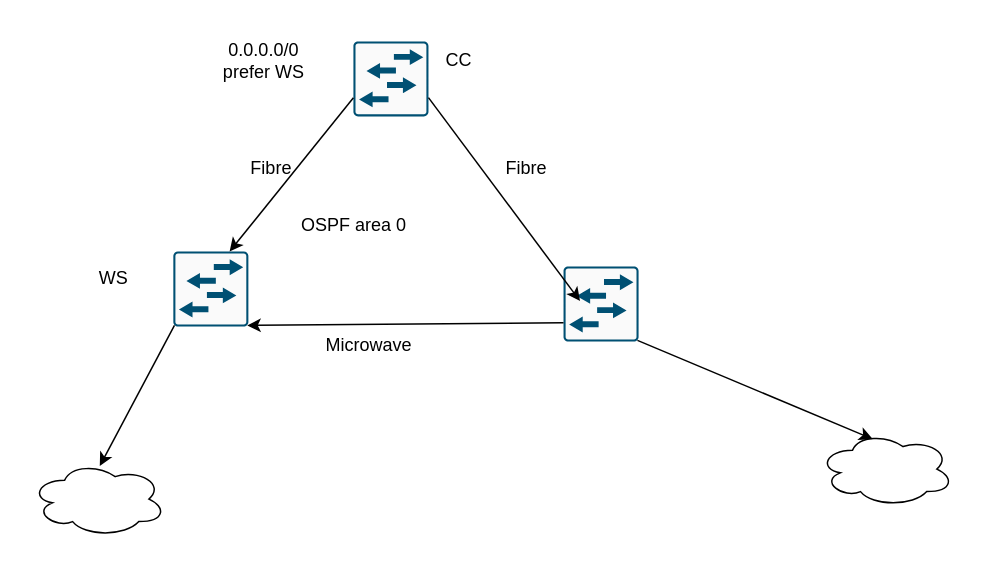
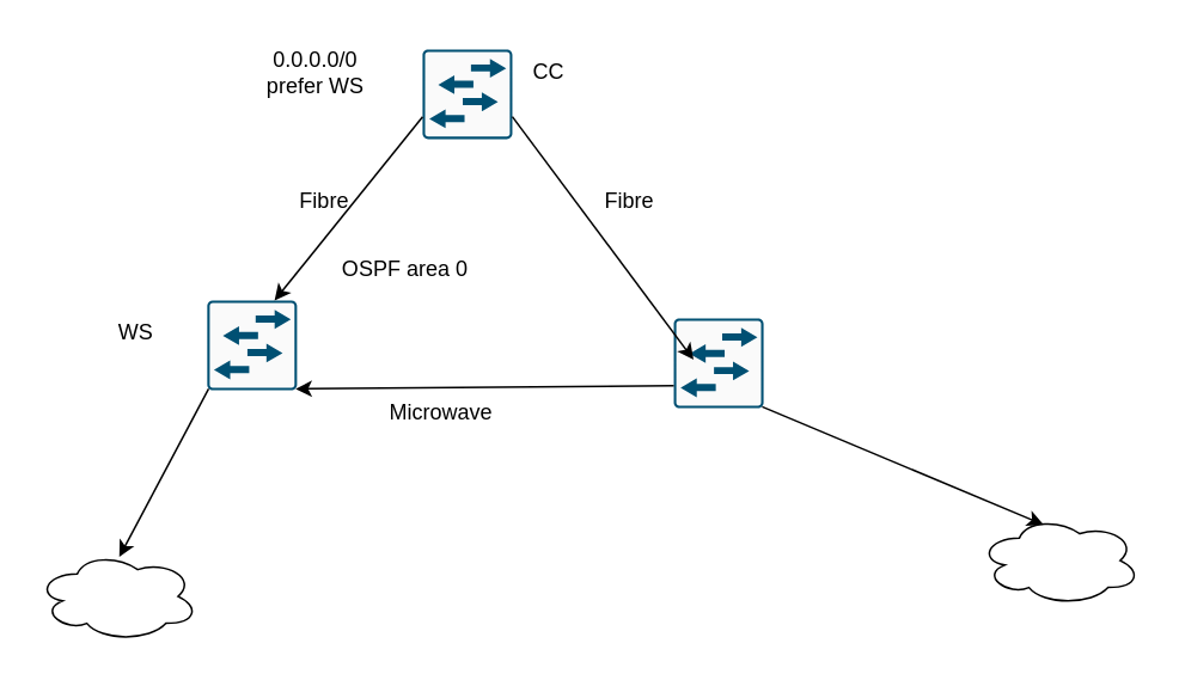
  <mxCell id="0" />
  <mxCell id="1" parent="0" />
  <mxCell id="2" value="" style="sketch=0;points=[[0.015,0.015,0],[0.985,0.015,0],[0.985,0.985,0],[0.015,0.985,0],[0.25,0,0],[0.5,0,0],[0.75,0,0],[1,0.25,0],[1,0.5,0],[1,0.75,0],[0.75,1,0],[0.5,1,0],[0.25,1,0],[0,0.75,0],[0,0.5,0],[0,0.25,0]];verticalLabelPosition=bottom;html=1;verticalAlign=top;aspect=fixed;align=center;pointerEvents=1;shape=mxgraph.cisco19.rect;prIcon=l2_switch;fillColor=#FAFAFA;strokeColor=#005073;" vertex="1" parent="1"><mxGeometry x="235" y="27" width="50" height="50" as="geometry" /></mxCell>
  <mxCell id="3" value="" style="sketch=0;points=[[0.015,0.015,0],[0.985,0.015,0],[0.985,0.985,0],[0.015,0.985,0],[0.25,0,0],[0.5,0,0],[0.75,0,0],[1,0.25,0],[1,0.5,0],[1,0.75,0],[0.75,1,0],[0.5,1,0],[0.25,1,0],[0,0.75,0],[0,0.5,0],[0,0.25,0]];verticalLabelPosition=bottom;html=1;verticalAlign=top;aspect=fixed;align=center;pointerEvents=1;shape=mxgraph.cisco19.rect;prIcon=l2_switch;fillColor=#FAFAFA;strokeColor=#005073;" vertex="1" parent="1"><mxGeometry x="375" y="177" width="50" height="50" as="geometry" /></mxCell>
  <mxCell id="4" value="" style="sketch=0;points=[[0.015,0.015,0],[0.985,0.015,0],[0.985,0.985,0],[0.015,0.985,0],[0.25,0,0],[0.5,0,0],[0.75,0,0],[1,0.25,0],[1,0.5,0],[1,0.75,0],[0.75,1,0],[0.5,1,0],[0.25,1,0],[0,0.75,0],[0,0.5,0],[0,0.25,0]];verticalLabelPosition=bottom;html=1;verticalAlign=top;aspect=fixed;align=center;pointerEvents=1;shape=mxgraph.cisco19.rect;prIcon=l2_switch;fillColor=#FAFAFA;strokeColor=#005073;" vertex="1" parent="1"><mxGeometry x="115" y="167" width="50" height="50" as="geometry" /></mxCell>
  <mxCell id="5" style="rounded=0;orthogonalLoop=1;jettySize=auto;html=1;exitX=0;exitY=0.75;exitDx=0;exitDy=0;exitPerimeter=0;entryX=0.75;entryY=0;entryDx=0;entryDy=0;entryPerimeter=0;" edge="1" parent="1" source="2" target="4"><mxGeometry relative="1" as="geometry" /></mxCell>
  <mxCell id="6" style="rounded=0;orthogonalLoop=1;jettySize=auto;html=1;exitX=1;exitY=0.75;exitDx=0;exitDy=0;exitPerimeter=0;entryX=0.22;entryY=0.46;entryDx=0;entryDy=0;entryPerimeter=0;" edge="1" parent="1" source="2" target="3"><mxGeometry relative="1" as="geometry" /></mxCell>
  <mxCell id="7" style="rounded=0;orthogonalLoop=1;jettySize=auto;html=1;exitX=0;exitY=0.75;exitDx=0;exitDy=0;exitPerimeter=0;entryX=0.985;entryY=0.985;entryDx=0;entryDy=0;entryPerimeter=0;" edge="1" parent="1" source="3" target="4"><mxGeometry relative="1" as="geometry" /></mxCell>
  <mxCell id="8" value="CC" style="text;html=1;align=center;verticalAlign=middle;resizable=0;points=[];autosize=1;strokeColor=none;fillColor=none;" vertex="1" parent="1"><mxGeometry x="285" y="25" width="40" height="30" as="geometry" /></mxCell>
  <mxCell id="9" value="WS" style="text;html=1;align=center;verticalAlign=middle;resizable=0;points=[];autosize=1;strokeColor=none;fillColor=none;" vertex="1" parent="1"><mxGeometry x="55" y="170" width="40" height="30" as="geometry" /></mxCell>
  <mxCell id="10" value="Fibre" style="text;html=1;align=center;verticalAlign=middle;resizable=0;points=[];autosize=1;strokeColor=none;fillColor=none;" vertex="1" parent="1"><mxGeometry x="155" y="97" width="50" height="30" as="geometry" /></mxCell>
  <mxCell id="11" value="Fibre" style="text;html=1;align=center;verticalAlign=middle;resizable=0;points=[];autosize=1;strokeColor=none;fillColor=none;" vertex="1" parent="1"><mxGeometry x="325" y="97" width="50" height="30" as="geometry" /></mxCell>
  <mxCell id="12" value="Microwave" style="text;html=1;align=center;verticalAlign=middle;resizable=0;points=[];autosize=1;strokeColor=none;fillColor=none;" vertex="1" parent="1"><mxGeometry x="205" y="215" width="80" height="30" as="geometry" /></mxCell>
  <mxCell id="13" value="" style="ellipse;shape=cloud;whiteSpace=wrap;html=1;" vertex="1" parent="1"><mxGeometry x="545" y="287" width="90" height="50" as="geometry" /></mxCell>
  <mxCell id="14" value="" style="ellipse;shape=cloud;whiteSpace=wrap;html=1;" vertex="1" parent="1"><mxGeometry x="20" y="307" width="90" height="50" as="geometry" /></mxCell>
  <mxCell id="15" style="rounded=0;orthogonalLoop=1;jettySize=auto;html=1;exitX=0.015;exitY=0.985;exitDx=0;exitDy=0;exitPerimeter=0;entryX=0.511;entryY=0.06;entryDx=0;entryDy=0;entryPerimeter=0;" edge="1" parent="1" source="4" target="14"><mxGeometry relative="1" as="geometry" /></mxCell>
  <mxCell id="16" style="rounded=0;orthogonalLoop=1;jettySize=auto;html=1;exitX=0.985;exitY=0.985;exitDx=0;exitDy=0;exitPerimeter=0;entryX=0.4;entryY=0.1;entryDx=0;entryDy=0;entryPerimeter=0;" edge="1" parent="1" source="3" target="13"><mxGeometry relative="1" as="geometry" /></mxCell>
- <mxCell id="17" value="OSPF area 0" style="text;html=1;align=center;verticalAlign=middle;resizable=0;points=[];autosize=1;strokeColor=none;fillColor=none;" vertex="1" parent="1"><mxGeometry x="190" y="135" width="90" height="30" as="geometry" /></mxCell>
+ <mxCell id="17" value="OSPF area 0" style="text;html=1;align=center;verticalAlign=middle;resizable=0;points=[];autosize=1;strokeColor=none;fillColor=none;" vertex="1" parent="1"><mxGeometry x="180" y="135" width="90" height="30" as="geometry" /></mxCell>
  <mxCell id="18" value="0.0.0.0/0&lt;br&gt;prefer WS" style="text;html=1;align=center;verticalAlign=middle;resizable=0;points=[];autosize=1;strokeColor=none;fillColor=none;" vertex="1" parent="1"><mxGeometry x="135" y="20" width="80" height="40" as="geometry" /></mxCell>
